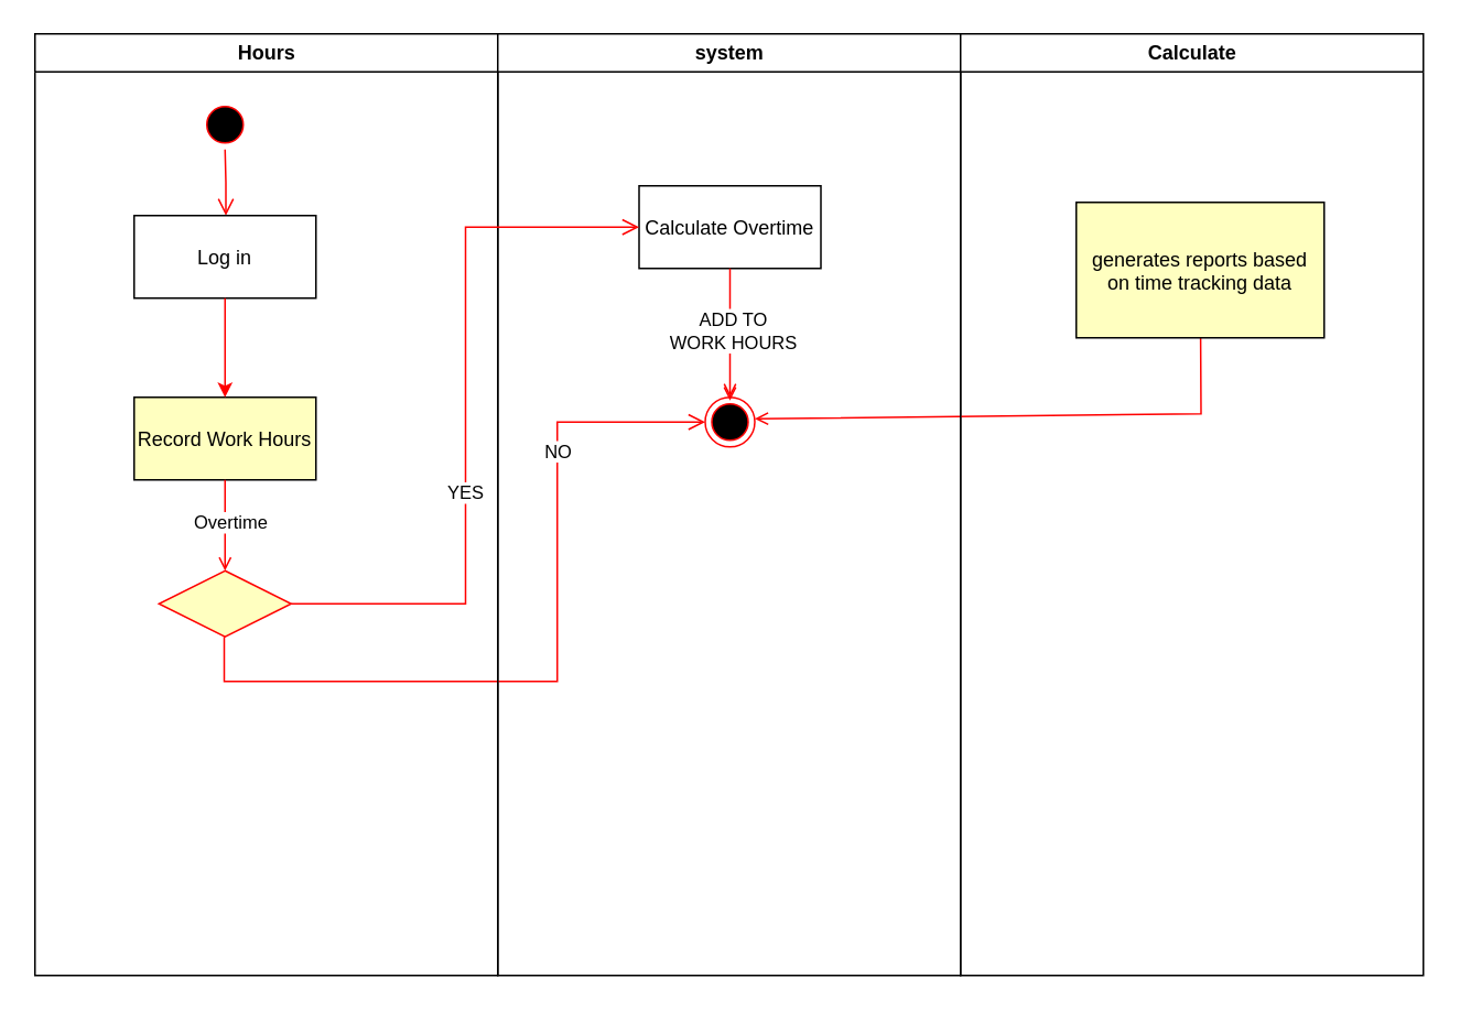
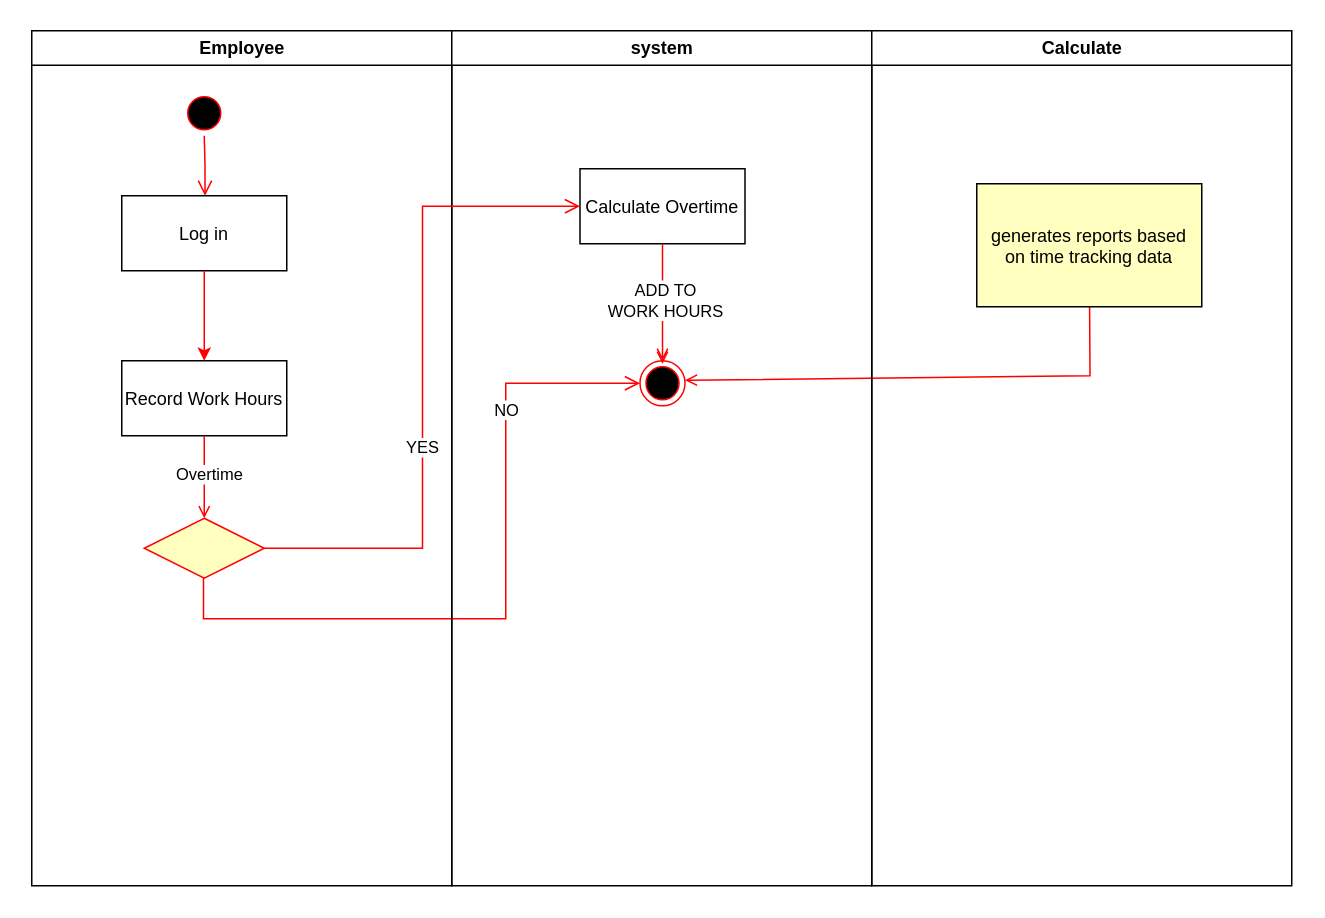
  <mxCell id="0" />
  <mxCell id="1" parent="0" />
- <mxCell id="2" value="Hours" style="swimlane;whiteSpace=wrap" parent="1" vertex="1"><mxGeometry x="20.5" y="20" width="280" height="570" as="geometry" /></mxCell>
+ <mxCell id="2" value="Employee" style="swimlane;whiteSpace=wrap" parent="1" vertex="1"><mxGeometry x="20.5" y="20" width="280" height="570" as="geometry" /></mxCell>
  <mxCell id="3" value="" style="ellipse;shape=startState;fillColor=#000000;strokeColor=#ff0000;" parent="2" vertex="1"><mxGeometry x="100" y="40" width="30" height="30" as="geometry" /></mxCell>
  <mxCell id="4" value="" style="edgeStyle=elbowEdgeStyle;elbow=horizontal;verticalAlign=bottom;endArrow=open;endSize=8;strokeColor=#FF0000;endFill=1;rounded=0" parent="2" source="3" target="5" edge="1"><mxGeometry x="100" y="40" as="geometry"><mxPoint x="115" y="110" as="targetPoint" /></mxGeometry></mxCell>
  <mxCell id="5" value="Log in" style="" parent="2" vertex="1"><mxGeometry x="60" y="110" width="110" height="50" as="geometry" /></mxCell>
- <mxCell id="6" value="Record Work Hours" style="fillColor=#ffffc0;" parent="2" vertex="1"><mxGeometry x="60" y="220" width="110" height="50" as="geometry" /></mxCell>
+ <mxCell id="6" value="Record Work Hours" style="" parent="2" vertex="1"><mxGeometry x="60" y="220" width="110" height="50" as="geometry" /></mxCell>
  <mxCell id="7" value="" style="endArrow=classic;strokeColor=#FF0000;endFill=1;rounded=0;" parent="2" source="5" target="6" edge="1"><mxGeometry relative="1" as="geometry" /></mxCell>
  <mxCell id="8" value="" style="endArrow=open;strokeColor=#FF0000;endFill=1;rounded=0" parent="2" source="6" edge="1"><mxGeometry relative="1" as="geometry"><mxPoint x="115" y="325" as="targetPoint" /></mxGeometry></mxCell>
  <mxCell id="9" value="Overtime" style="edgeLabel;html=1;align=center;verticalAlign=middle;resizable=0;points=[];" vertex="1" connectable="0" parent="8"><mxGeometry x="-0.091" y="3" relative="1" as="geometry"><mxPoint as="offset" /></mxGeometry></mxCell>
  <mxCell id="10" value="" style="rhombus;fillColor=#ffffc0;strokeColor=#ff0000;" parent="2" vertex="1"><mxGeometry x="75" y="325" width="80" height="40" as="geometry" /></mxCell>
  <mxCell id="11" value="" style="edgeStyle=orthogonalEdgeStyle;html=1;verticalAlign=bottom;endArrow=open;endSize=8;strokeColor=#ff0000;rounded=0;entryX=0;entryY=0.5;entryDx=0;entryDy=0;" edge="1" parent="2" target="16"><mxGeometry relative="1" as="geometry"><mxPoint x="315.5" y="232" as="targetPoint" /><mxPoint x="114.5" y="365" as="sourcePoint" /><Array as="points"><mxPoint x="115" y="392" /><mxPoint x="316" y="392" /><mxPoint x="316" y="235" /></Array></mxGeometry></mxCell>
  <mxCell id="12" value="NO" style="edgeLabel;html=1;align=center;verticalAlign=middle;resizable=0;points=[];" vertex="1" connectable="0" parent="11"><mxGeometry x="0.549" relative="1" as="geometry"><mxPoint as="offset" /></mxGeometry></mxCell>
  <mxCell id="13" value="system" style="swimlane;whiteSpace=wrap" parent="1" vertex="1"><mxGeometry x="300.5" y="20" width="280" height="570" as="geometry" /></mxCell>
  <mxCell id="14" value="Calculate Overtime" style="" parent="13" vertex="1"><mxGeometry x="85.5" y="92" width="110" height="50" as="geometry" /></mxCell>
  <mxCell id="15" value="" style="endArrow=open;strokeColor=#FF0000;endFill=1;rounded=0" parent="13" source="16" edge="1"><mxGeometry relative="1" as="geometry"><mxPoint x="140.5" y="222" as="targetPoint" /></mxGeometry></mxCell>
  <mxCell id="16" value="" style="ellipse;html=1;shape=endState;fillColor=#000000;strokeColor=#ff0000;" parent="13" vertex="1"><mxGeometry x="125.5" y="220" width="30" height="30" as="geometry" /></mxCell>
  <mxCell id="17" value="" style="endArrow=open;strokeColor=#FF0000;endFill=1;rounded=0" parent="13" source="14" target="16" edge="1"><mxGeometry relative="1" as="geometry"><mxPoint x="585.5" y="270" as="sourcePoint" /><mxPoint x="585" y="350" as="targetPoint" /></mxGeometry></mxCell>
  <mxCell id="18" value="ADD TO&lt;br&gt;WORK HOURS" style="edgeLabel;html=1;align=center;verticalAlign=middle;resizable=0;points=[];" parent="17" vertex="1" connectable="0"><mxGeometry x="-0.06" y="1" relative="1" as="geometry"><mxPoint as="offset" /></mxGeometry></mxCell>
  <mxCell id="19" value="" style="endArrow=open;strokeColor=#FF0000;endFill=1;rounded=0;entryX=1;entryY=0.5;entryDx=0;entryDy=0;" parent="13" edge="1"><mxGeometry relative="1" as="geometry"><mxPoint x="425.23" y="182" as="sourcePoint" /><mxPoint x="155.5" y="233" as="targetPoint" /><Array as="points"><mxPoint x="425.5" y="230" /></Array></mxGeometry></mxCell>
  <mxCell id="20" value="Calculate" style="swimlane;whiteSpace=wrap" parent="1" vertex="1"><mxGeometry x="580.5" y="20" width="280" height="570" as="geometry" /></mxCell>
  <mxCell id="21" value="generates reports based &#10;on time tracking data" style="fillColor=#ffffc0;" parent="20" vertex="1"><mxGeometry x="70" y="102" width="150" height="82" as="geometry" /></mxCell>
  <mxCell id="22" value="" style="edgeStyle=elbowEdgeStyle;elbow=horizontal;align=left;verticalAlign=top;endArrow=open;endSize=8;strokeColor=#FF0000;endFill=1;rounded=0;" parent="1" source="10" target="14" edge="1"><mxGeometry x="-1" relative="1" as="geometry"><mxPoint x="276" y="365" as="targetPoint" /></mxGeometry></mxCell>
  <mxCell id="23" value="YES" style="edgeLabel;html=1;align=center;verticalAlign=middle;resizable=0;points=[];" parent="22" vertex="1" connectable="0"><mxGeometry x="-0.21" y="1" relative="1" as="geometry"><mxPoint as="offset" /></mxGeometry></mxCell>
